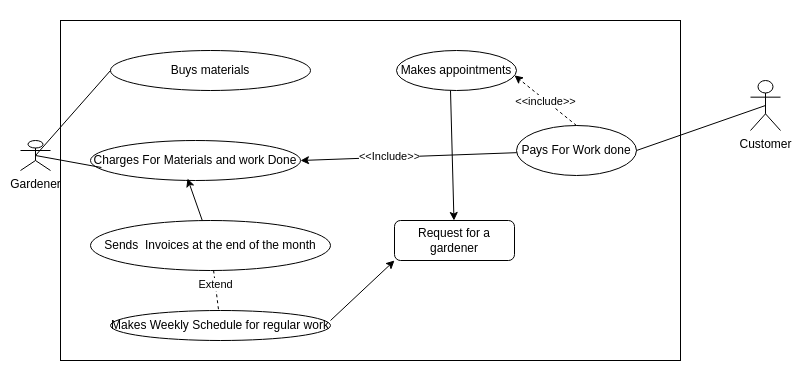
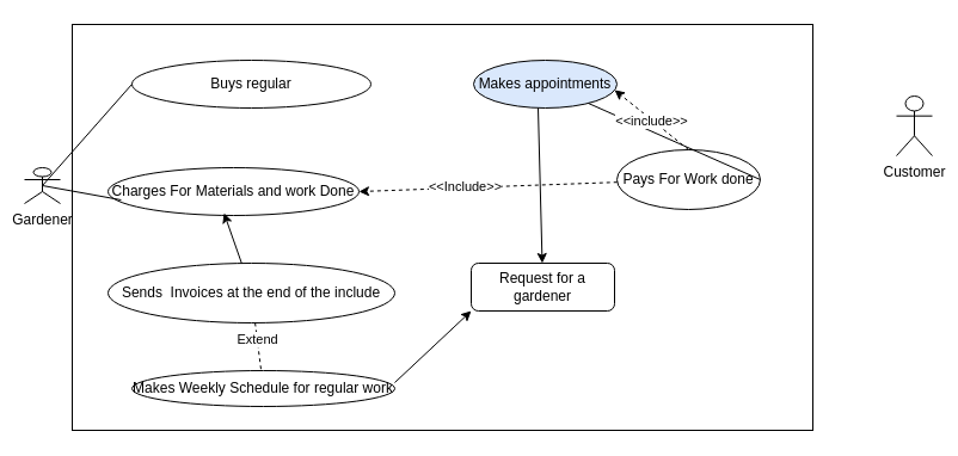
  <mxCell id="0" />
  <mxCell id="1" parent="0" />
  <mxCell id="2" value="" style="rounded=0;whiteSpace=wrap;html=1;" vertex="1" parent="1"><mxGeometry x="60" y="20" width="620" height="340" as="geometry" /></mxCell>
- <mxCell id="3" value="Buys materials" style="ellipse;whiteSpace=wrap;html=1;" vertex="1" parent="1"><mxGeometry x="110" y="50" width="200" height="40" as="geometry" /></mxCell>
+ <mxCell id="3" value="Buys regular" style="ellipse;whiteSpace=wrap;html=1;" vertex="1" parent="1"><mxGeometry x="110" y="50" width="200" height="40" as="geometry" /></mxCell>
  <mxCell id="4" style="edgeStyle=orthogonalEdgeStyle;rounded=0;orthogonalLoop=1;jettySize=auto;html=1;exitX=0.5;exitY=1;exitDx=0;exitDy=0;" edge="1" parent="1" source="3" target="3"><mxGeometry relative="1" as="geometry" /></mxCell>
  <mxCell id="5" value="Charges For Materials and work Done" style="ellipse;whiteSpace=wrap;html=1;" vertex="1" parent="1"><mxGeometry x="90" y="140" width="210" height="40" as="geometry" /></mxCell>
- <mxCell id="6" value="Sends&amp;nbsp; Invoices at the end of the month" style="ellipse;whiteSpace=wrap;html=1;" vertex="1" parent="1"><mxGeometry x="90" y="220" width="240" height="50" as="geometry" /></mxCell>
+ <mxCell id="6" value="Sends&amp;nbsp; Invoices at the end of the include" style="ellipse;whiteSpace=wrap;html=1;" vertex="1" parent="1"><mxGeometry x="90" y="220" width="240" height="50" as="geometry" /></mxCell>
  <mxCell id="7" value="Makes Weekly Schedule for regular work" style="ellipse;whiteSpace=wrap;html=1;" vertex="1" parent="1"><mxGeometry x="110" y="310" width="220" height="30" as="geometry" /></mxCell>
- <mxCell id="8" value="Makes appointments" style="ellipse;whiteSpace=wrap;html=1;" vertex="1" parent="1"><mxGeometry x="396" y="50" width="120" height="40" as="geometry" /></mxCell>
+ <mxCell id="8" value="Makes appointments" style="ellipse;whiteSpace=wrap;html=1;fillColor=#dae8fc;" vertex="1" parent="1"><mxGeometry x="396" y="50" width="120" height="40" as="geometry" /></mxCell>
  <mxCell id="9" value="Pays For Work done" style="ellipse;whiteSpace=wrap;html=1;" vertex="1" parent="1"><mxGeometry x="516" y="125" width="120" height="50" as="geometry" /></mxCell>
  <mxCell id="10" value="Request for a gardener" style="whiteSpace=wrap;html=1;rounded=1;" vertex="1" parent="1"><mxGeometry x="394" y="220" width="120" height="40" as="geometry" /></mxCell>
  <mxCell id="11" style="edgeStyle=orthogonalEdgeStyle;rounded=0;orthogonalLoop=1;jettySize=auto;html=1;exitX=0.5;exitY=1;exitDx=0;exitDy=0;" edge="1" parent="1" source="5" target="5"><mxGeometry relative="1" as="geometry" /></mxCell>
  <mxCell id="12" value="Gardener" style="shape=umlActor;verticalLabelPosition=bottom;verticalAlign=top;html=1;outlineConnect=0;" vertex="1" parent="1"><mxGeometry x="20" y="140" width="30" height="30" as="geometry" /></mxCell>
  <mxCell id="13" value="Customer" style="shape=umlActor;verticalLabelPosition=bottom;verticalAlign=top;html=1;outlineConnect=0;" vertex="1" parent="1"><mxGeometry x="750" y="80" width="30" height="50" as="geometry" /></mxCell>
  <mxCell id="14" value="" style="endArrow=none;html=1;rounded=0;entryX=0;entryY=0.5;entryDx=0;entryDy=0;exitX=0.5;exitY=0.5;exitDx=0;exitDy=0;exitPerimeter=0;" edge="1" parent="1" source="12" target="3"><mxGeometry width="50" height="50" relative="1" as="geometry"><mxPoint x="40" y="140" as="sourcePoint" /><mxPoint x="90" y="90" as="targetPoint" /></mxGeometry></mxCell>
  <mxCell id="15" value="" style="endArrow=none;html=1;rounded=0;entryX=0.052;entryY=0.675;entryDx=0;entryDy=0;entryPerimeter=0;exitX=0.5;exitY=0.5;exitDx=0;exitDy=0;exitPerimeter=0;" edge="1" parent="1" source="12" target="5"><mxGeometry width="50" height="50" relative="1" as="geometry"><mxPoint x="40" y="160" as="sourcePoint" /><mxPoint x="90" y="110" as="targetPoint" /></mxGeometry></mxCell>
  <mxCell id="16" value="" style="endArrow=classic;html=1;rounded=0;entryX=0.462;entryY=0.95;entryDx=0;entryDy=0;entryPerimeter=0;" edge="1" parent="1" source="6" target="5"><mxGeometry width="50" height="50" relative="1" as="geometry"><mxPoint x="190" y="210" as="sourcePoint" /><mxPoint x="240" y="180" as="targetPoint" /></mxGeometry></mxCell>
  <mxCell id="17" value="" style="html=1;labelBackgroundColor=#ffffff;startArrow=none;startFill=0;startSize=6;endArrow=none;endFill=1;endSize=6;jettySize=auto;orthogonalLoop=1;strokeWidth=1;dashed=1;fontSize=14;rounded=0;" edge="1" parent="1" source="6" target="7"><mxGeometry width="60" height="60" relative="1" as="geometry"><mxPoint x="100" y="360" as="sourcePoint" /><mxPoint x="160" y="300" as="targetPoint" /></mxGeometry></mxCell>
  <mxCell id="18" value="Extend" style="edgeLabel;html=1;align=center;verticalAlign=middle;resizable=0;points=[];" vertex="1" connectable="0" parent="17"><mxGeometry x="-0.299" relative="1" as="geometry"><mxPoint as="offset" /></mxGeometry></mxCell>
  <mxCell id="19" value="" style="html=1;labelBackgroundColor=#ffffff;endArrow=classic;endFill=1;endSize=6;jettySize=auto;orthogonalLoop=1;strokeWidth=1;fontSize=14;rounded=0;entryX=0;entryY=1;entryDx=0;entryDy=0;" edge="1" parent="1" target="10"><mxGeometry width="60" height="60" relative="1" as="geometry"><mxPoint x="330" y="320" as="sourcePoint" /><mxPoint x="390" y="260" as="targetPoint" /></mxGeometry></mxCell>
- <mxCell id="20" value="" style="endArrow=none;html=1;rounded=0;exitX=1;exitY=0.5;exitDx=0;exitDy=0;entryX=0.5;entryY=0.5;entryDx=0;entryDy=0;entryPerimeter=0;" edge="1" parent="1" source="9" target="13"><mxGeometry width="50" height="50" relative="1" as="geometry"><mxPoint x="710" y="150" as="sourcePoint" /><mxPoint x="740" y="110" as="targetPoint" /></mxGeometry></mxCell>
+ <mxCell id="20" value="" style="endArrow=none;html=1;rounded=0;exitX=1;exitY=0.5;exitDx=0;exitDy=0;" edge="1" parent="1" source="9" target="8"><mxGeometry width="50" height="50" relative="1" as="geometry"><mxPoint x="710" y="150" as="sourcePoint" /><mxPoint x="740" y="110" as="targetPoint" /></mxGeometry></mxCell>
  <mxCell id="21" value="" style="html=1;labelBackgroundColor=#ffffff;startArrow=none;startFill=0;startSize=6;endArrow=classic;endFill=1;endSize=6;jettySize=auto;orthogonalLoop=1;strokeWidth=1;dashed=1;fontSize=14;rounded=0;exitX=0.5;exitY=0;exitDx=0;exitDy=0;" edge="1" parent="1" source="9"><mxGeometry width="60" height="60" relative="1" as="geometry"><mxPoint x="618.9" y="130" as="sourcePoint" /><mxPoint x="513.997" y="74.889" as="targetPoint" /></mxGeometry></mxCell>
  <mxCell id="22" value="&amp;lt;&amp;lt;include&amp;gt;&amp;gt;" style="edgeLabel;html=1;align=center;verticalAlign=middle;resizable=0;points=[];" vertex="1" connectable="0" parent="21"><mxGeometry x="-0.009" relative="1" as="geometry"><mxPoint y="1" as="offset" /></mxGeometry></mxCell>
- <mxCell id="23" value="" style="html=1;labelBackgroundColor=#ffffff;startArrow=none;startFill=0;startSize=6;endArrow=classic;endFill=1;endSize=6;jettySize=auto;orthogonalLoop=1;strokeWidth=1;dashed=0;fontSize=14;rounded=0;entryX=1;entryY=0.5;entryDx=0;entryDy=0;" edge="1" parent="1" source="9" target="5"><mxGeometry width="60" height="60" relative="1" as="geometry"><mxPoint x="260" y="220" as="sourcePoint" /><mxPoint x="320" y="160" as="targetPoint" /></mxGeometry></mxCell>
+ <mxCell id="23" value="" style="html=1;labelBackgroundColor=#ffffff;startArrow=none;startFill=0;startSize=6;endArrow=classic;endFill=1;endSize=6;jettySize=auto;orthogonalLoop=1;strokeWidth=1;dashed=1;fontSize=14;rounded=0;entryX=1;entryY=0.5;entryDx=0;entryDy=0;" edge="1" parent="1" source="9" target="5"><mxGeometry width="60" height="60" relative="1" as="geometry"><mxPoint x="260" y="220" as="sourcePoint" /><mxPoint x="320" y="160" as="targetPoint" /></mxGeometry></mxCell>
  <mxCell id="24" value="&amp;lt;&amp;lt;Include&amp;gt;&amp;gt;" style="edgeLabel;html=1;align=center;verticalAlign=middle;resizable=0;points=[];" vertex="1" connectable="0" parent="23"><mxGeometry x="0.185" y="-1" relative="1" as="geometry"><mxPoint as="offset" /></mxGeometry></mxCell>
  <mxCell id="25" value="" style="html=1;labelBackgroundColor=#ffffff;endArrow=classic;endFill=1;endSize=6;jettySize=auto;orthogonalLoop=1;strokeWidth=1;fontSize=14;rounded=0;" edge="1" parent="1" target="10"><mxGeometry width="60" height="60" relative="1" as="geometry"><mxPoint x="450" y="90" as="sourcePoint" /><mxPoint x="410" y="200" as="targetPoint" /></mxGeometry></mxCell>
